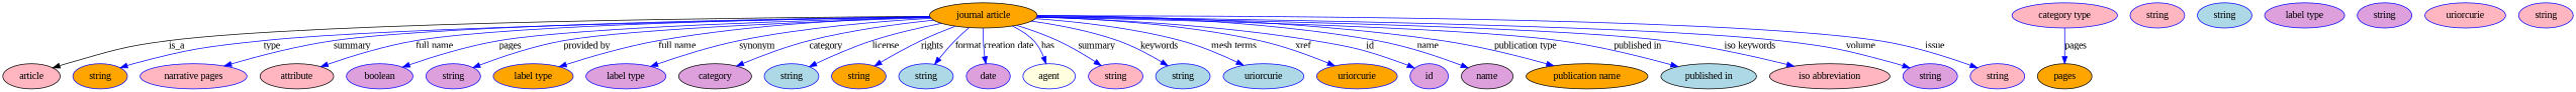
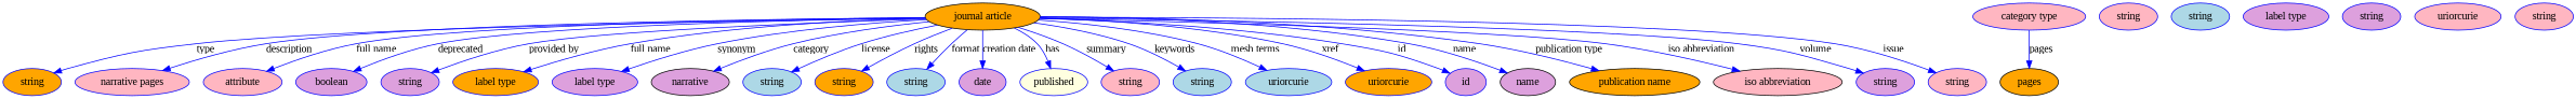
  digraph {
    fontname="Liberation Serif"
    node [fillcolor=lightpink fontname="Liberation Serif" style=filled color=blue]
    edge [fontname="Liberation Serif" color=blue style=solid]
    n1 [fillcolor=orange height=0.5 label="journal article" width=2.1123 color=""]
-   article [height=0.5 width=1.1193 color=""]
    n3 [fillcolor=orange height=0.5 label=string width=1.0652]
    n4 [height=0.5 label="narrative pages" width=2.0943]
-   n5 [color=black height=0.5 label=attribute width=1.4443]
+   n5 [height=0.5 label=attribute width=1.4443]
    n6 [fillcolor=plum height=0.5 label=boolean width=1.2999]
    n7 [fillcolor=plum height=0.5 label=string width=1.0652]
    n8 [fillcolor=orange height=0.5 label="label type" width=1.5707]
    n9 [fillcolor=plum height=0.5 label="label type" width=1.5707]
-   category [fillcolor=plum height=0.5 width=1.4263 color=""]
+   category [fillcolor=plum height=0.5 width=1.4263 label=narrative color=""]
    n11 [fillcolor=lightblue height=0.5 label=string width=1.0652]
    n12 [fillcolor=orange height=0.5 label=string width=1.0652]
    n13 [fillcolor=lightblue height=0.5 label=string width=1.0652]
    n14 [fillcolor=plum height=0.5 label=date width=0.86659]
-   n15 [fillcolor=lightyellow height=0.5 label=agent width=1.0291]
+   n15 [fillcolor=lightyellow height=0.5 label=published width=1.0291]
    n16 [height=0.5 label=string width=1.0652]
    n17 [fillcolor=lightblue height=0.5 label=string width=1.0652]
    n18 [fillcolor=lightblue height=0.5 label=uriorcurie width=1.5887]
    n19 [fillcolor=orange height=0.5 label=uriorcurie width=1.5887]
    id [fillcolor=plum height=0.5 width=0.75]
    name [fillcolor=plum height=0.5 width=1.011 color=""]
    n22 [fillcolor=orange height=0.5 label="publication name" width=2.3831 color=""]
-   "published in" [fillcolor=lightblue height=0.5 width=1.8776 color=""]
    "iso abbreviation" [height=0.5 width=2.3651 color=""]
    n25 [fillcolor=plum height=0.5 label=string width=1.0652]
    n26 [height=0.5 label=string width=1.0652]
    pages [fillcolor=orange height=0.5 width=1.0652 color=""]
    n28 [height=0.5 label="category type" width=2.0762]
    n29 [height=0.5 label=string width=1.0652]
    n30 [fillcolor=lightblue height=0.5 label=string width=1.0652]
    n31 [fillcolor=plum height=0.5 label="label type" width=1.5707]
    n32 [fillcolor=plum height=0.5 label=string width=1.0652]
    n33 [height=0.5 label=uriorcurie width=1.5887]
    n34 [height=0.5 label=string width=1.0652]
-   n1 -> article [label=is_a color="" style=""]
    n1 -> n3 [label=type]
-   n1 -> n4 [label=summary]
+   n1 -> n4 [label=description]
    n1 -> n5 [label="full name"]
-   n1 -> n6 [label=pages]
+   n1 -> n6 [label=deprecated]
    n1 -> n7 [label="provided by"]
    n1 -> n8 [label="full name"]
    n1 -> n9 [label=synonym]
    n1 -> category [label=category]
    n1 -> n11 [label=license]
    n1 -> n12 [label=rights]
    n1 -> n13 [label=format]
    n1 -> n14 [label="creation date"]
    n1 -> n15 [label=has]
    n1 -> n16 [label=summary]
    n1 -> n17 [label=keywords]
    n1 -> n18 [label="mesh terms"]
    n1 -> n19 [label=xref]
    n1 -> id [label=id]
    n1 -> name [label=name]
    n1 -> n22 [label="publication type"]
-   n1 -> "published in" [label="published in"]
-   n1 -> "iso abbreviation" [label="iso keywords"]
+   n1 -> "iso abbreviation" [label="iso abbreviation"]
    n1 -> n25 [label=volume]
    n1 -> n26 [label=issue]
    n28 -> pages [label=pages]
  }
